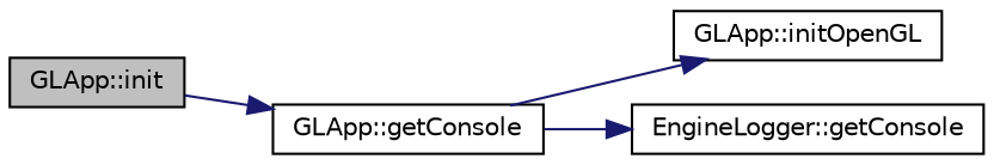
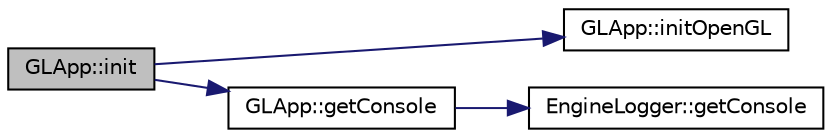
  digraph {
    rankdir=LR
    node [color=black fillcolor=white fontname=Helvetica fontsize=10 shape=record style=filled]
    edge [color=midnightblue fontname=Helvetica fontsize=10 labelfontname=Helvetica labelfontsize=10 style=solid]
    n1 [fillcolor=grey75 fontcolor=black height=0.2 label="GLApp::init" width=0.4]
    n2 [height=0.2 label="GLApp::getConsole" width=0.4]
    n3 [height=0.2 label="GLApp::initOpenGL" width=0.4]
    n4 [height=0.2 label="EngineLogger::getConsole" width=0.4]
    n1 -> n2
-   n2 -> n3
+   n1 -> n3
    n2 -> n4
  }
